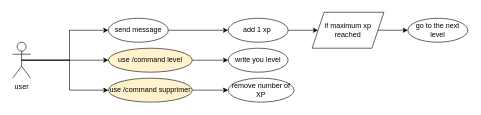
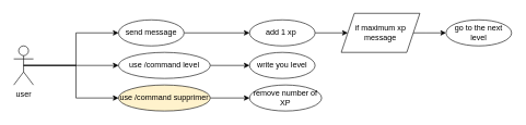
  <mxCell id="0" />
  <mxCell id="1" parent="0" />
  <mxCell id="2" style="edgeStyle=orthogonalEdgeStyle;rounded=0;orthogonalLoop=1;jettySize=auto;html=1;exitX=0.5;exitY=0.5;exitDx=0;exitDy=0;exitPerimeter=0;entryX=0;entryY=0.5;entryDx=0;entryDy=0;" parent="1" source="5" target="7" edge="1"><mxGeometry relative="1" as="geometry" /></mxCell>
  <mxCell id="3" style="edgeStyle=orthogonalEdgeStyle;rounded=0;orthogonalLoop=1;jettySize=auto;html=1;exitX=0.5;exitY=0.5;exitDx=0;exitDy=0;exitPerimeter=0;entryX=0;entryY=0.5;entryDx=0;entryDy=0;" parent="1" source="5" target="9" edge="1"><mxGeometry relative="1" as="geometry" /></mxCell>
  <mxCell id="4" style="edgeStyle=orthogonalEdgeStyle;rounded=0;orthogonalLoop=1;jettySize=auto;html=1;exitX=0.5;exitY=0.5;exitDx=0;exitDy=0;exitPerimeter=0;entryX=0;entryY=0.5;entryDx=0;entryDy=0;" parent="1" source="5" target="11" edge="1"><mxGeometry relative="1" as="geometry" /></mxCell>
  <mxCell id="5" value="user" style="shape=umlActor;verticalLabelPosition=bottom;verticalAlign=top;html=1;outlineConnect=0;" parent="1" vertex="1"><mxGeometry y="70" width="30" height="60" as="geometry" x="20" /></mxCell>
  <mxCell id="6" style="edgeStyle=orthogonalEdgeStyle;rounded=0;orthogonalLoop=1;jettySize=auto;html=1;exitX=1;exitY=0.5;exitDx=0;exitDy=0;entryX=0;entryY=0.5;entryDx=0;entryDy=0;" parent="1" source="7" target="13" edge="1"><mxGeometry relative="1" as="geometry" /></mxCell>
  <mxCell id="7" value="send message" style="ellipse;whiteSpace=wrap;html=1;align=center;newEdgeStyle={&quot;edgeStyle&quot;:&quot;entityRelationEdgeStyle&quot;,&quot;startArrow&quot;:&quot;none&quot;,&quot;endArrow&quot;:&quot;none&quot;,&quot;segment&quot;:10,&quot;curved&quot;:1};treeFolding=1;treeMoving=1;" parent="1" vertex="1"><mxGeometry x="180" y="30" width="100" height="40" as="geometry" /></mxCell>
  <mxCell id="8" style="edgeStyle=orthogonalEdgeStyle;rounded=0;orthogonalLoop=1;jettySize=auto;html=1;exitX=1;exitY=0.5;exitDx=0;exitDy=0;entryX=0;entryY=0.5;entryDx=0;entryDy=0;" parent="1" source="9" target="14" edge="1"><mxGeometry relative="1" as="geometry" /></mxCell>
- <mxCell id="9" value="use /command level" style="ellipse;whiteSpace=wrap;html=1;align=center;newEdgeStyle={&quot;edgeStyle&quot;:&quot;entityRelationEdgeStyle&quot;,&quot;startArrow&quot;:&quot;none&quot;,&quot;endArrow&quot;:&quot;none&quot;,&quot;segment&quot;:10,&quot;curved&quot;:1};treeFolding=1;treeMoving=1;fillColor=#fff2cc;" parent="1" vertex="1"><mxGeometry x="180" y="80" width="140" height="40" as="geometry" /></mxCell>
+ <mxCell id="9" value="use /command level" style="ellipse;whiteSpace=wrap;html=1;align=center;newEdgeStyle={&quot;edgeStyle&quot;:&quot;entityRelationEdgeStyle&quot;,&quot;startArrow&quot;:&quot;none&quot;,&quot;endArrow&quot;:&quot;none&quot;,&quot;segment&quot;:10,&quot;curved&quot;:1};treeFolding=1;treeMoving=1;" parent="1" vertex="1"><mxGeometry x="180" y="80" width="140" height="40" as="geometry" /></mxCell>
  <mxCell id="10" style="edgeStyle=orthogonalEdgeStyle;rounded=0;orthogonalLoop=1;jettySize=auto;html=1;exitX=1;exitY=0.5;exitDx=0;exitDy=0;entryX=0;entryY=0.5;entryDx=0;entryDy=0;" edge="1" parent="1" source="11" target="18"><mxGeometry relative="1" as="geometry" /></mxCell>
  <mxCell id="11" value="use /command supprimer" style="ellipse;whiteSpace=wrap;html=1;align=center;newEdgeStyle={&quot;edgeStyle&quot;:&quot;entityRelationEdgeStyle&quot;,&quot;startArrow&quot;:&quot;none&quot;,&quot;endArrow&quot;:&quot;none&quot;,&quot;segment&quot;:10,&quot;curved&quot;:1};treeFolding=1;treeMoving=1;fillColor=#fff2cc;" parent="1" vertex="1"><mxGeometry x="180" y="130" width="140" height="40" as="geometry" /></mxCell>
  <mxCell id="12" style="edgeStyle=orthogonalEdgeStyle;rounded=0;orthogonalLoop=1;jettySize=auto;html=1;exitX=1;exitY=0.5;exitDx=0;exitDy=0;entryX=0;entryY=0.5;entryDx=0;entryDy=0;" edge="1" parent="1" source="13" target="16"><mxGeometry relative="1" as="geometry" /></mxCell>
  <mxCell id="13" value="add 1 xp&amp;nbsp;" style="ellipse;whiteSpace=wrap;html=1;align=center;newEdgeStyle={&quot;edgeStyle&quot;:&quot;entityRelationEdgeStyle&quot;,&quot;startArrow&quot;:&quot;none&quot;,&quot;endArrow&quot;:&quot;none&quot;,&quot;segment&quot;:10,&quot;curved&quot;:1};treeFolding=1;treeMoving=1;" parent="1" vertex="1"><mxGeometry x="380" y="30" width="100" height="40" as="geometry" /></mxCell>
  <mxCell id="14" value="write you level" style="ellipse;whiteSpace=wrap;html=1;align=center;newEdgeStyle={&quot;edgeStyle&quot;:&quot;entityRelationEdgeStyle&quot;,&quot;startArrow&quot;:&quot;none&quot;,&quot;endArrow&quot;:&quot;none&quot;,&quot;segment&quot;:10,&quot;curved&quot;:1};treeFolding=1;treeMoving=1;" parent="1" vertex="1"><mxGeometry x="380" y="80" width="100" height="40" as="geometry" /></mxCell>
  <mxCell id="15" style="edgeStyle=orthogonalEdgeStyle;rounded=0;orthogonalLoop=1;jettySize=auto;html=1;exitX=1;exitY=0.5;exitDx=0;exitDy=0;entryX=0;entryY=0.5;entryDx=0;entryDy=0;" edge="1" parent="1" source="16" target="17"><mxGeometry relative="1" as="geometry"><Array as="points"><mxPoint x="650" y="50" /><mxPoint x="650" y="50" /></Array></mxGeometry></mxCell>
- <mxCell id="16" value="if maximum xp reached" style="shape=parallelogram;perimeter=parallelogramPerimeter;whiteSpace=wrap;html=1;fixedSize=1;" parent="1" vertex="1"><mxGeometry x="520" y="20" width="120" height="60" as="geometry" /></mxCell>
+ <mxCell id="16" value="if maximum xp message" style="shape=parallelogram;perimeter=parallelogramPerimeter;whiteSpace=wrap;html=1;fixedSize=1;" parent="1" vertex="1"><mxGeometry x="520" y="20" width="120" height="60" as="geometry" /></mxCell>
  <mxCell id="17" value="go to the next level" style="ellipse;whiteSpace=wrap;html=1;align=center;newEdgeStyle={&quot;edgeStyle&quot;:&quot;entityRelationEdgeStyle&quot;,&quot;startArrow&quot;:&quot;none&quot;,&quot;endArrow&quot;:&quot;none&quot;,&quot;segment&quot;:10,&quot;curved&quot;:1};treeFolding=1;treeMoving=1;" vertex="1" parent="1"><mxGeometry x="680" y="30" width="100" height="40" as="geometry" /></mxCell>
  <mxCell id="18" value="remove number of XP" style="ellipse;whiteSpace=wrap;html=1;align=center;newEdgeStyle={&quot;edgeStyle&quot;:&quot;entityRelationEdgeStyle&quot;,&quot;startArrow&quot;:&quot;none&quot;,&quot;endArrow&quot;:&quot;none&quot;,&quot;segment&quot;:10,&quot;curved&quot;:1};treeFolding=1;treeMoving=1;" vertex="1" parent="1"><mxGeometry x="380" y="130" width="110" height="40" as="geometry" /></mxCell>
